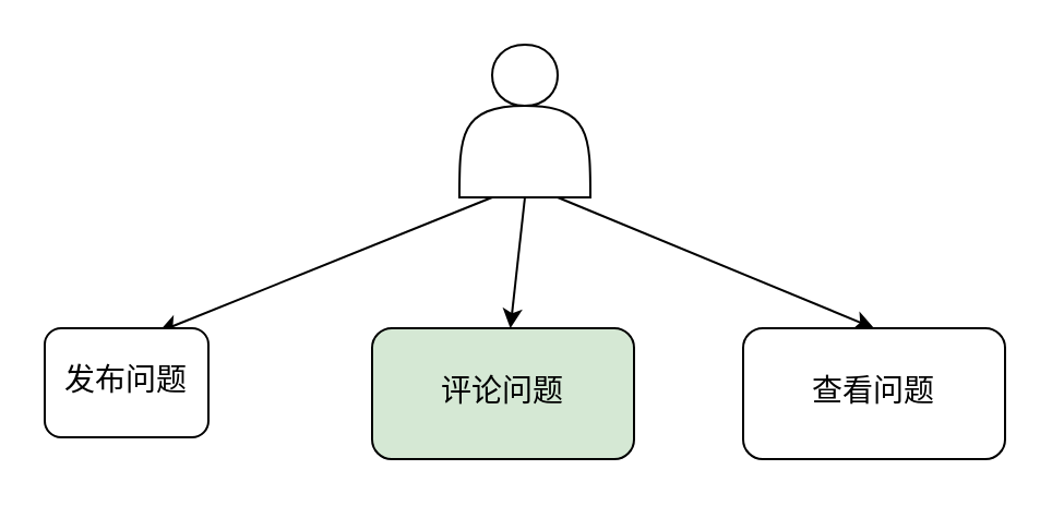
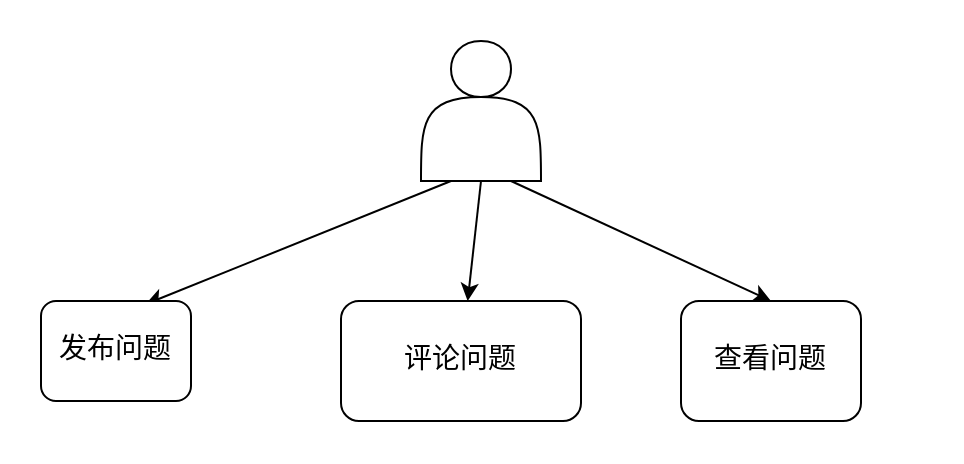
  <mxCell id="0" />
  <mxCell id="1" parent="0" />
  <mxCell id="2" style="edgeStyle=none;html=1;exitX=0.25;exitY=1;exitDx=0;exitDy=0;entryX=0.697;entryY=0.033;entryDx=0;entryDy=0;entryPerimeter=0;fontFamily=Georgia;fontSize=14;" edge="1" parent="1" source="5" target="6"><mxGeometry relative="1" as="geometry" /></mxCell>
  <mxCell id="3" style="edgeStyle=none;html=1;exitX=0.5;exitY=1;exitDx=0;exitDy=0;fontFamily=Georgia;fontSize=14;" edge="1" parent="1" source="5" target="7"><mxGeometry relative="1" as="geometry" /></mxCell>
  <mxCell id="4" style="edgeStyle=none;html=1;exitX=0.75;exitY=1;exitDx=0;exitDy=0;entryX=0.5;entryY=0;entryDx=0;entryDy=0;fontFamily=Georgia;fontSize=14;" edge="1" parent="1" source="5" target="8"><mxGeometry relative="1" as="geometry" /></mxCell>
  <mxCell id="5" value="" style="shape=actor;whiteSpace=wrap;html=1;fontFamily=Georgia;fontSize=14;" vertex="1" parent="1"><mxGeometry x="210" y="20" width="60" height="70" as="geometry" /></mxCell>
  <mxCell id="6" value="发布问题" style="rounded=1;whiteSpace=wrap;html=1;fontFamily=Georgia;fontSize=14;" vertex="1" parent="1"><mxGeometry x="20" y="150" width="75" height="50" as="geometry" /></mxCell>
- <mxCell id="7" value="评论问题" style="rounded=1;whiteSpace=wrap;html=1;fontFamily=Georgia;fontSize=14;fillColor=#d5e8d4;" vertex="1" parent="1"><mxGeometry x="170" y="150" width="120" height="60" as="geometry" /></mxCell>
- <mxCell id="8" value="查看问题" style="rounded=1;whiteSpace=wrap;html=1;fontFamily=Georgia;fontSize=14;" vertex="1" parent="1"><mxGeometry x="340" y="150" width="120" height="60" as="geometry" /></mxCell>
+ <mxCell id="7" value="评论问题" style="rounded=1;whiteSpace=wrap;html=1;fontFamily=Georgia;fontSize=14;" vertex="1" parent="1"><mxGeometry x="170" y="150" width="120" height="60" as="geometry" /></mxCell>
+ <mxCell id="8" value="查看问题" style="rounded=1;whiteSpace=wrap;html=1;fontFamily=Georgia;fontSize=14;" vertex="1" parent="1"><mxGeometry x="340" y="150" width="90" height="60" as="geometry" /></mxCell>
